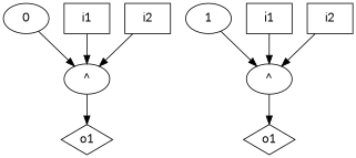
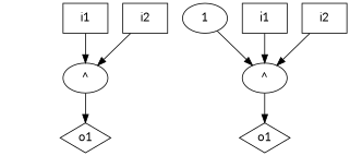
  digraph {
    fontname=Lato
    node [fontname=Lato]
    edge [fontname=Lato]
    n1 [label="^"]
    n2 [label=o1 shape=diamond]
-   n3 [label=0]
    n4 [label=i1 shape=box]
    n5 [label=i2 shape=box]
    n6 [label="^"]
    n7 [label=o1 shape=diamond]
    n8 [label=1]
    n9 [label=i1 shape=box]
    n10 [label=i2 shape=box]
    n1 -> n2
-   n3 -> n1
    n4 -> n1
    n5 -> n1
    n6 -> n7
    n8 -> n6
    n9 -> n6
    n10 -> n6
  }
